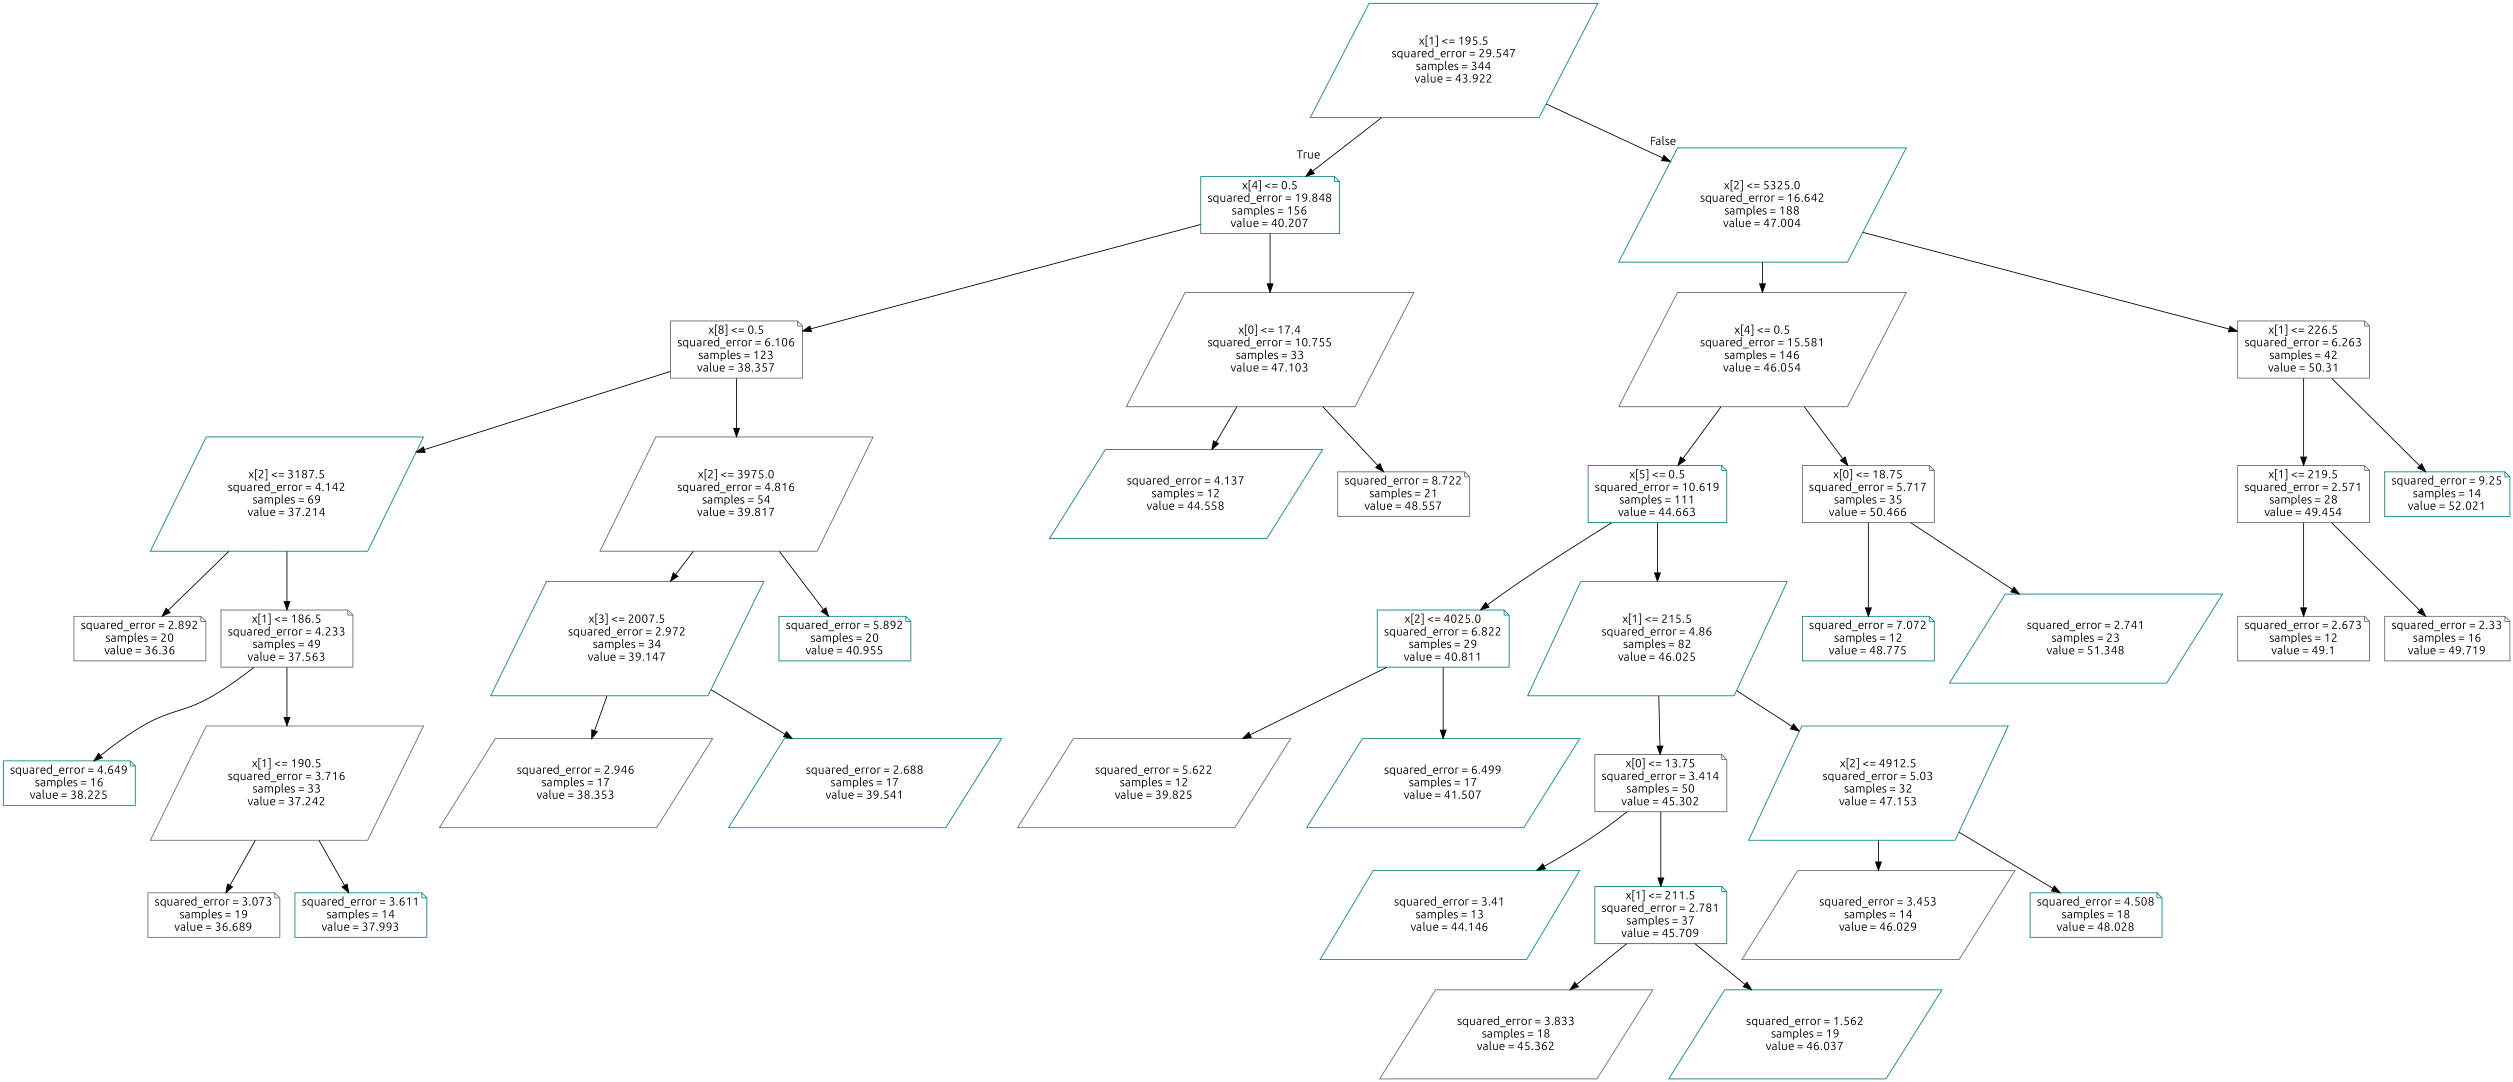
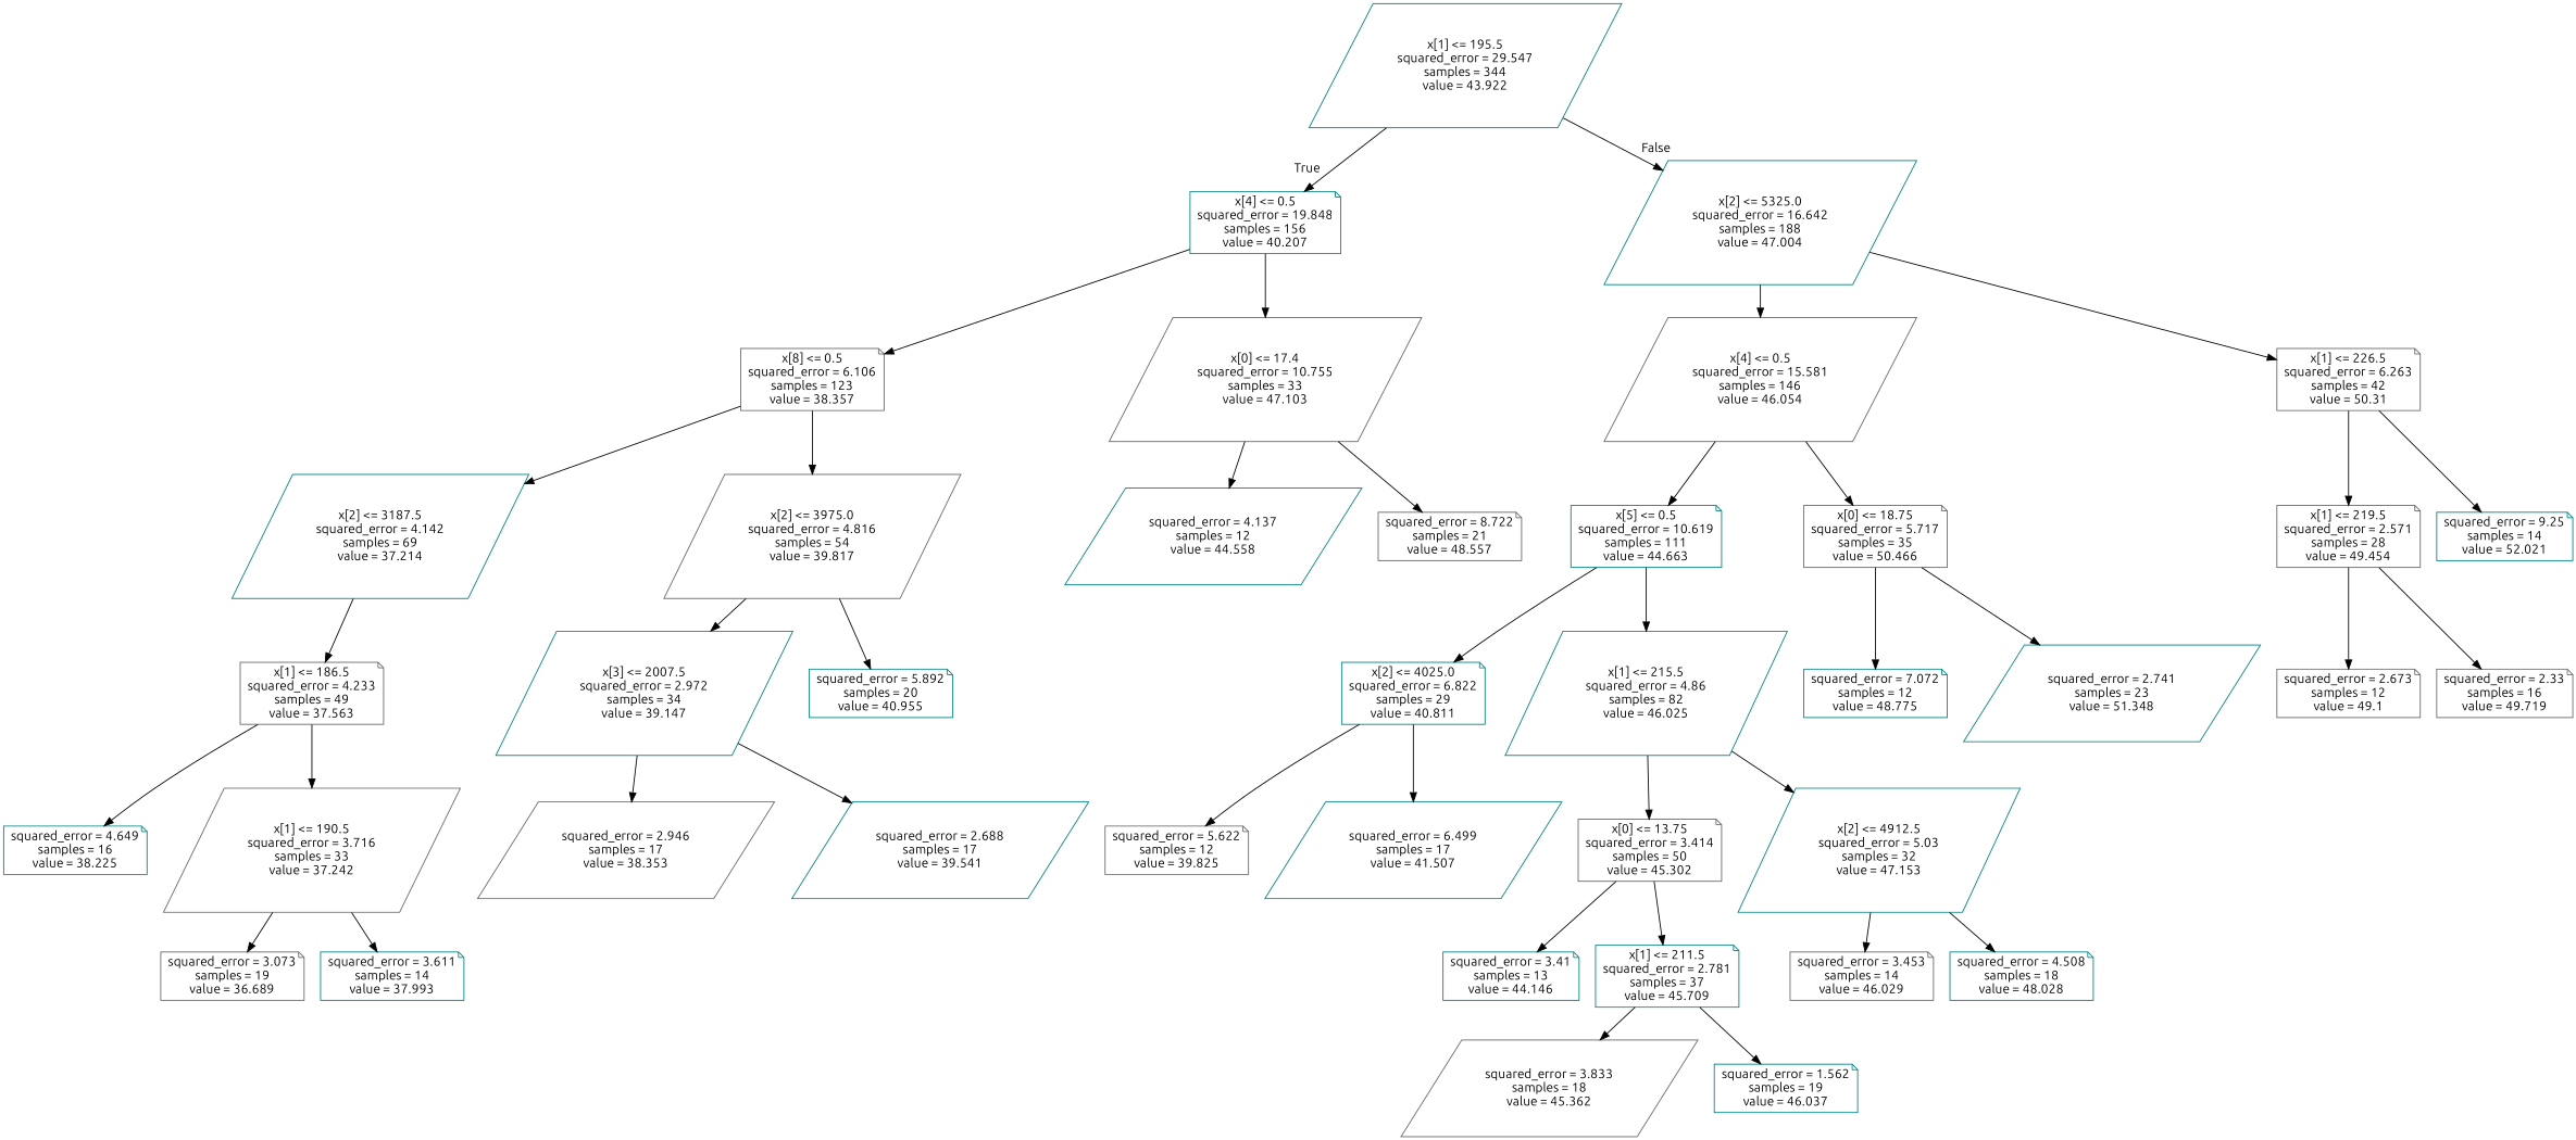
  digraph {
    fontname=Ubuntu
    node [color=teal fontname=Ubuntu shape=note]
    edge [fontname=Ubuntu]
    n1 [label="x[1] <= 195.5\nsquared_error = 29.547\nsamples = 344\nvalue = 43.922" shape=parallelogram]
    n2 [label="x[4] <= 0.5\nsquared_error = 19.848\nsamples = 156\nvalue = 40.207"]
    n3 [label="x[2] <= 5325.0\nsquared_error = 16.642\nsamples = 188\nvalue = 47.004" shape=parallelogram]
    n4 [color=gray40 label="x[8] <= 0.5\nsquared_error = 6.106\nsamples = 123\nvalue = 38.357"]
    n5 [color=gray40 label="x[0] <= 17.4\nsquared_error = 10.755\nsamples = 33\nvalue = 47.103" shape=parallelogram]
    n6 [color=gray40 label="x[4] <= 0.5\nsquared_error = 15.581\nsamples = 146\nvalue = 46.054" shape=parallelogram]
    n7 [color=gray40 label="x[1] <= 226.5\nsquared_error = 6.263\nsamples = 42\nvalue = 50.31"]
    n8 [label="x[2] <= 3187.5\nsquared_error = 4.142\nsamples = 69\nvalue = 37.214" shape=parallelogram]
    n9 [color=gray40 label="x[2] <= 3975.0\nsquared_error = 4.816\nsamples = 54\nvalue = 39.817" shape=parallelogram]
    n10 [label="squared_error = 4.137\nsamples = 12\nvalue = 44.558" shape=parallelogram]
    n11 [color=gray40 label="squared_error = 8.722\nsamples = 21\nvalue = 48.557"]
-   n12 [color=gray40 label="squared_error = 2.892\nsamples = 20\nvalue = 36.36"]
    n13 [color=gray40 label="x[1] <= 186.5\nsquared_error = 4.233\nsamples = 49\nvalue = 37.563"]
    n14 [label="x[3] <= 2007.5\nsquared_error = 2.972\nsamples = 34\nvalue = 39.147" shape=parallelogram]
    n15 [label="squared_error = 5.892\nsamples = 20\nvalue = 40.955"]
    n16 [label="squared_error = 4.649\nsamples = 16\nvalue = 38.225"]
    n17 [color=gray40 label="x[1] <= 190.5\nsquared_error = 3.716\nsamples = 33\nvalue = 37.242" shape=parallelogram]
    n18 [color=gray40 label="squared_error = 3.073\nsamples = 19\nvalue = 36.689"]
    n19 [label="squared_error = 3.611\nsamples = 14\nvalue = 37.993"]
    n20 [color=gray40 label="squared_error = 2.946\nsamples = 17\nvalue = 38.353" shape=parallelogram]
    n21 [label="squared_error = 2.688\nsamples = 17\nvalue = 39.541" shape=parallelogram]
    n22 [label="x[5] <= 0.5\nsquared_error = 10.619\nsamples = 111\nvalue = 44.663"]
    n23 [color=gray40 label="x[0] <= 18.75\nsquared_error = 5.717\nsamples = 35\nvalue = 50.466"]
    n24 [color=gray40 label="x[1] <= 219.5\nsquared_error = 2.571\nsamples = 28\nvalue = 49.454"]
    n25 [label="squared_error = 9.25\nsamples = 14\nvalue = 52.021"]
    n26 [label="x[2] <= 4025.0\nsquared_error = 6.822\nsamples = 29\nvalue = 40.811"]
    n27 [label="x[1] <= 215.5\nsquared_error = 4.86\nsamples = 82\nvalue = 46.025" shape=parallelogram]
    n28 [label="squared_error = 7.072\nsamples = 12\nvalue = 48.775"]
    n29 [label="squared_error = 2.741\nsamples = 23\nvalue = 51.348" shape=parallelogram]
-   n30 [color=gray40 label="squared_error = 5.622\nsamples = 12\nvalue = 39.825" shape=parallelogram]
+   n30 [color=gray40 label="squared_error = 5.622\nsamples = 12\nvalue = 39.825"]
    n31 [label="squared_error = 6.499\nsamples = 17\nvalue = 41.507" shape=parallelogram]
    n32 [color=gray40 label="x[0] <= 13.75\nsquared_error = 3.414\nsamples = 50\nvalue = 45.302"]
    n33 [label="x[2] <= 4912.5\nsquared_error = 5.03\nsamples = 32\nvalue = 47.153" shape=parallelogram]
-   n34 [label="squared_error = 3.41\nsamples = 13\nvalue = 44.146" shape=parallelogram]
+   n34 [label="squared_error = 3.41\nsamples = 13\nvalue = 44.146"]
    n35 [label="x[1] <= 211.5\nsquared_error = 2.781\nsamples = 37\nvalue = 45.709"]
-   n36 [color=gray40 label="squared_error = 3.453\nsamples = 14\nvalue = 46.029" shape=parallelogram]
+   n36 [color=gray40 label="squared_error = 3.453\nsamples = 14\nvalue = 46.029"]
    n37 [label="squared_error = 4.508\nsamples = 18\nvalue = 48.028"]
    n38 [color=gray40 label="squared_error = 3.833\nsamples = 18\nvalue = 45.362" shape=parallelogram]
-   n39 [label="squared_error = 1.562\nsamples = 19\nvalue = 46.037" shape=parallelogram]
+   n39 [label="squared_error = 1.562\nsamples = 19\nvalue = 46.037"]
    n40 [color=gray40 label="squared_error = 2.673\nsamples = 12\nvalue = 49.1"]
    n41 [color=gray40 label="squared_error = 2.33\nsamples = 16\nvalue = 49.719"]
    n1 -> n2 [headlabel=True labelangle=45 labeldistance=2.5]
    n1 -> n3 [headlabel=False labelangle=-45 labeldistance=2.5]
    n2 -> n4
    n2 -> n5
    n3 -> n6
    n3 -> n7
    n4 -> n8
    n4 -> n9
    n5 -> n10
    n5 -> n11
    n6 -> n22
    n6 -> n23
    n7 -> n24
    n7 -> n25
-   n8 -> n12
    n8 -> n13
    n9 -> n14
    n9 -> n15
    n13 -> n16
    n13 -> n17
    n14 -> n20
    n14 -> n21
    n17 -> n18
    n17 -> n19
    n22 -> n26
    n22 -> n27
    n23 -> n28
    n23 -> n29
    n24 -> n40
    n24 -> n41
    n26 -> n30
    n26 -> n31
    n27 -> n32
    n27 -> n33
    n32 -> n34
    n32 -> n35
    n33 -> n36
    n33 -> n37
    n35 -> n38
    n35 -> n39
  }
